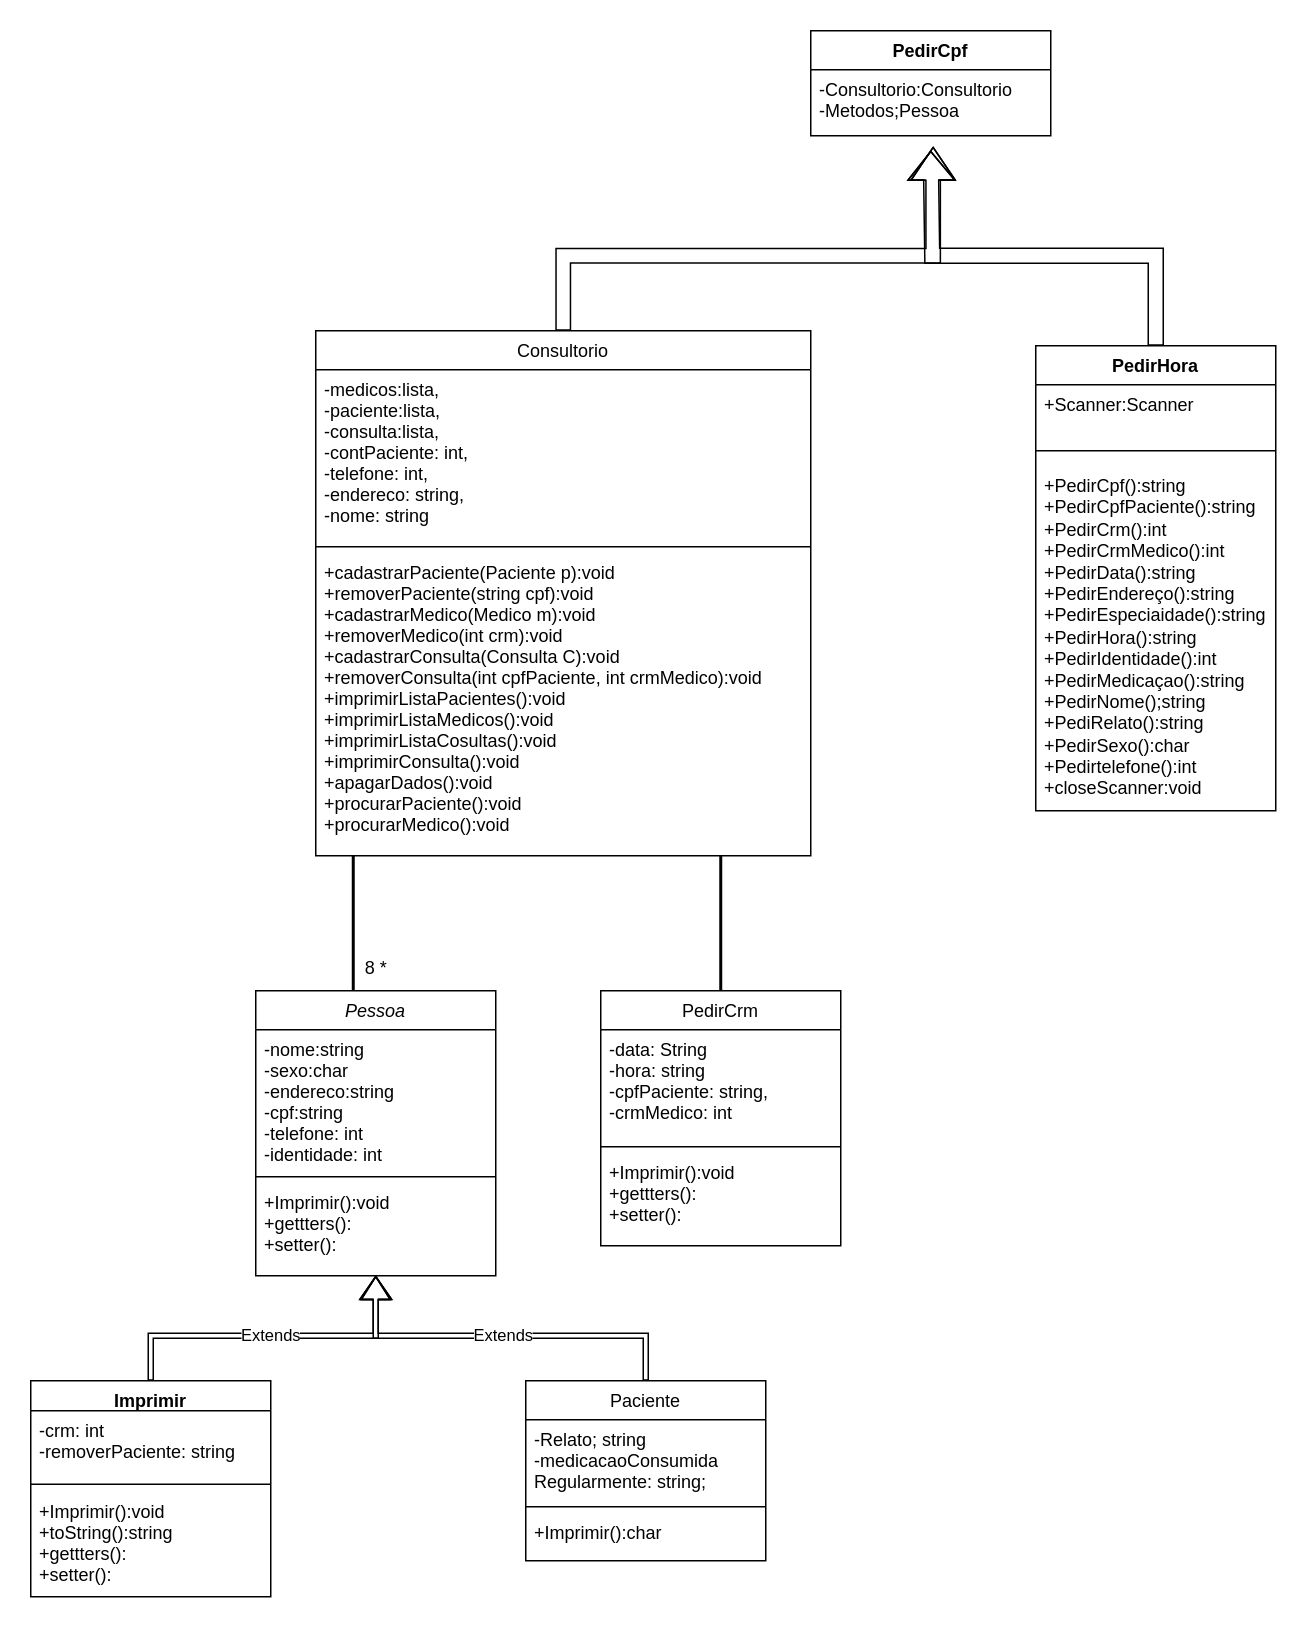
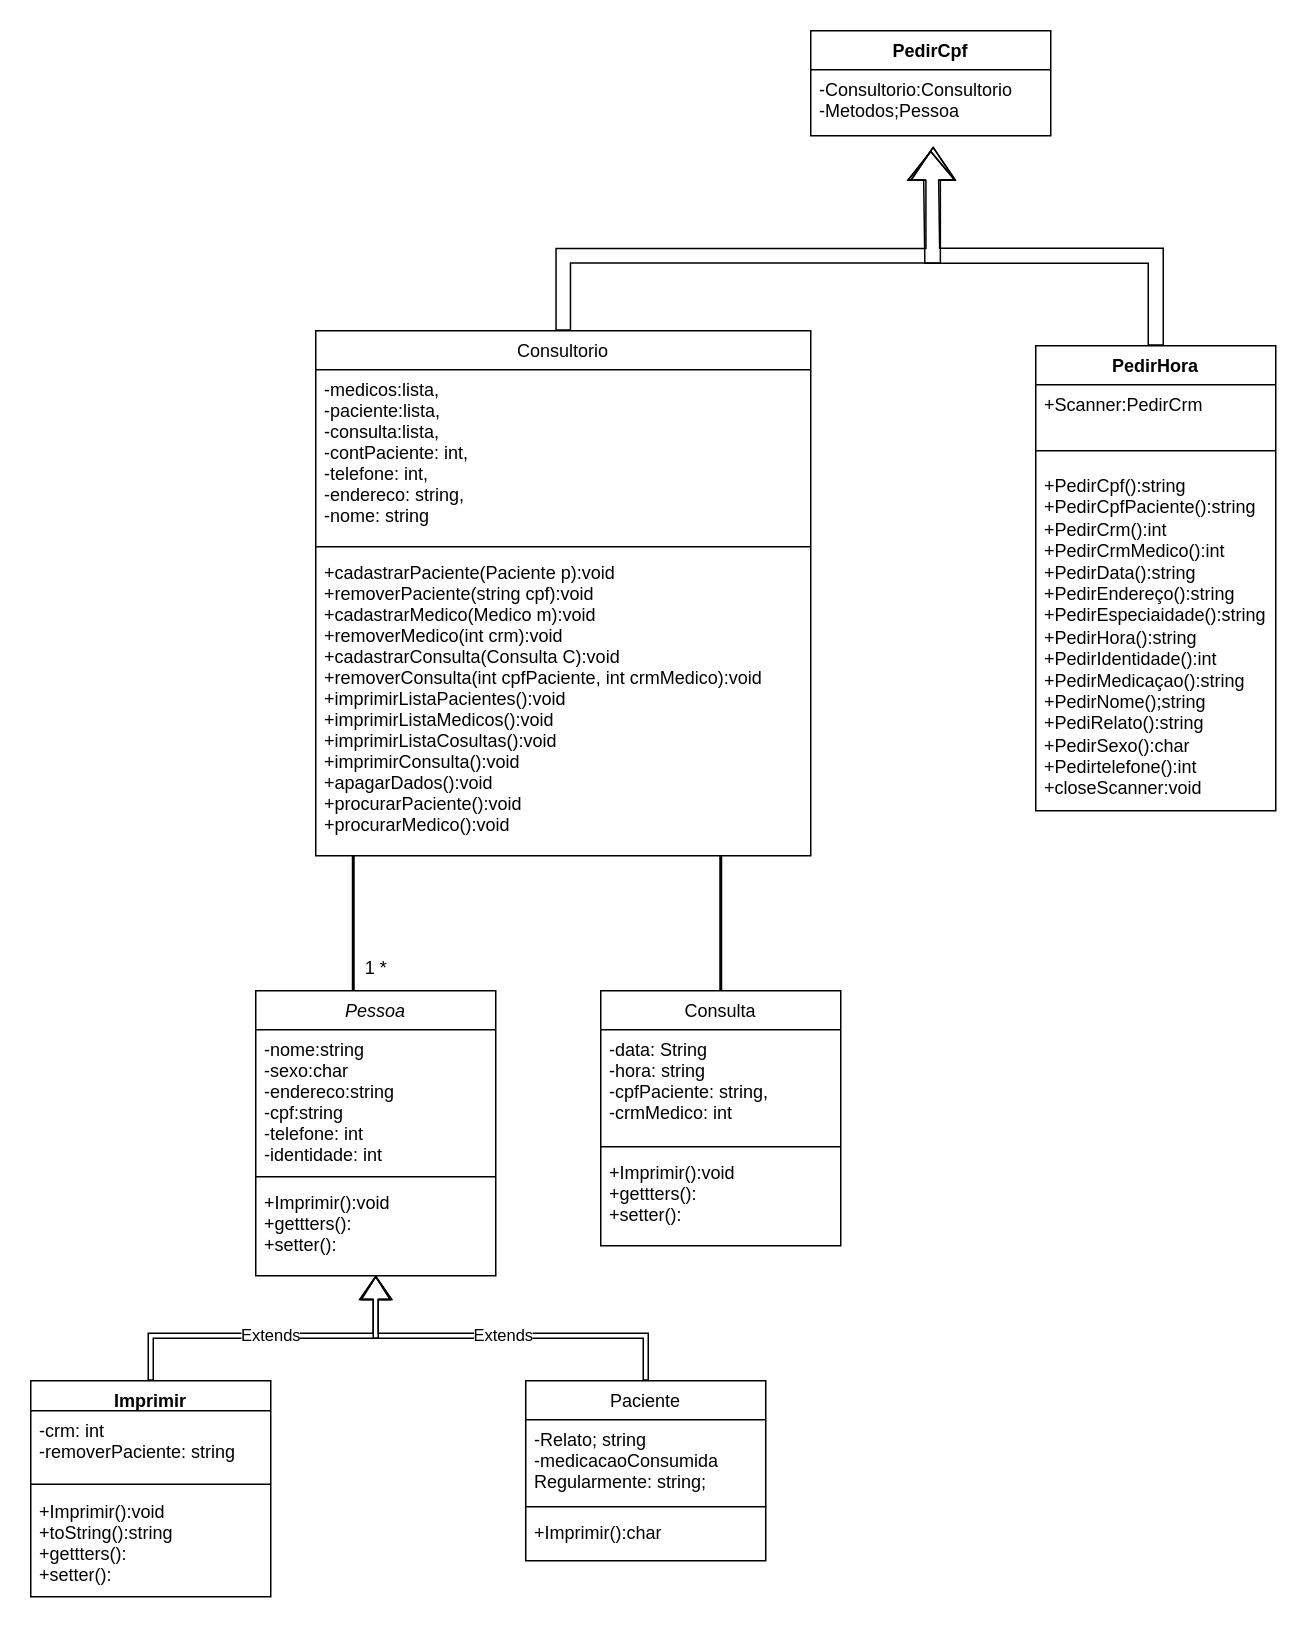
  <mxCell id="0" />
  <mxCell id="1" parent="0" />
  <mxCell id="2" value="Pessoa" style="swimlane;fontStyle=2;align=center;verticalAlign=top;childLayout=stackLayout;horizontal=1;startSize=26;horizontalStack=0;resizeParent=1;resizeLast=0;collapsible=1;marginBottom=0;rounded=0;shadow=0;strokeWidth=1;" parent="1" vertex="1"><mxGeometry x="170" y="660" width="160" height="190" as="geometry"><mxRectangle x="230" y="140" width="160" height="26" as="alternateBounds" /></mxGeometry></mxCell>
  <mxCell id="3" value="-nome:string&#10;-sexo:char&#10;-endereco:string &#10;-cpf:string&#10;-telefone: int&#10;-identidade: int" style="text;align=left;verticalAlign=top;spacingLeft=4;spacingRight=4;overflow=hidden;rotatable=0;points=[[0,0.5],[1,0.5]];portConstraint=eastwest;" parent="2" vertex="1"><mxGeometry y="26" width="160" height="94" as="geometry" /></mxCell>
  <mxCell id="4" value="" style="line;html=1;strokeWidth=1;align=left;verticalAlign=middle;spacingTop=-1;spacingLeft=3;spacingRight=3;rotatable=0;labelPosition=right;points=[];portConstraint=eastwest;" parent="2" vertex="1"><mxGeometry y="120" width="160" height="8" as="geometry" /></mxCell>
  <mxCell id="5" value="+Imprimir():void &#10;+gettters():&#10;+setter():" style="text;align=left;verticalAlign=top;spacingLeft=4;spacingRight=4;overflow=hidden;rotatable=0;points=[[0,0.5],[1,0.5]];portConstraint=eastwest;" parent="2" vertex="1"><mxGeometry y="128" width="160" height="52" as="geometry" /></mxCell>
  <mxCell id="6" value="Paciente" style="swimlane;fontStyle=0;align=center;verticalAlign=top;childLayout=stackLayout;horizontal=1;startSize=26;horizontalStack=0;resizeParent=1;resizeLast=0;collapsible=1;marginBottom=0;rounded=0;shadow=0;strokeWidth=1;" parent="1" vertex="1"><mxGeometry x="350" y="920" width="160" height="120" as="geometry"><mxRectangle x="130" y="380" width="160" height="26" as="alternateBounds" /></mxGeometry></mxCell>
  <mxCell id="7" value="-Relato; string &#10;-medicacaoConsumida&#10;Regularmente: string;" style="text;align=left;verticalAlign=top;spacingLeft=4;spacingRight=4;overflow=hidden;rotatable=0;points=[[0,0.5],[1,0.5]];portConstraint=eastwest;" parent="6" vertex="1"><mxGeometry y="26" width="160" height="54" as="geometry" /></mxCell>
  <mxCell id="8" value="" style="line;html=1;strokeWidth=1;align=left;verticalAlign=middle;spacingTop=-1;spacingLeft=3;spacingRight=3;rotatable=0;labelPosition=right;points=[];portConstraint=eastwest;" parent="6" vertex="1"><mxGeometry y="80" width="160" height="8" as="geometry" /></mxCell>
  <mxCell id="9" value="+Imprimir():char &#10;" style="text;align=left;verticalAlign=top;spacingLeft=4;spacingRight=4;overflow=hidden;rotatable=0;points=[[0,0.5],[1,0.5]];portConstraint=eastwest;" vertex="1" parent="6"><mxGeometry y="88" width="160" height="32" as="geometry" /></mxCell>
  <mxCell id="10" value="Consultorio" style="swimlane;fontStyle=0;align=center;verticalAlign=top;childLayout=stackLayout;horizontal=1;startSize=26;horizontalStack=0;resizeParent=1;resizeLast=0;collapsible=1;marginBottom=0;rounded=0;shadow=0;strokeWidth=1;" parent="1" vertex="1"><mxGeometry x="210" y="220" width="330" height="350" as="geometry"><mxRectangle x="340" y="380" width="170" height="26" as="alternateBounds" /></mxGeometry></mxCell>
  <mxCell id="11" value="-medicos:lista, &#10;-paciente:lista, &#10;-consulta:lista, &#10;-contPaciente: int, &#10;-telefone: int, &#10;-endereco: string, &#10;-nome: string&#10;" style="text;align=left;verticalAlign=top;spacingLeft=4;spacingRight=4;overflow=hidden;rotatable=0;points=[[0,0.5],[1,0.5]];portConstraint=eastwest;" parent="10" vertex="1"><mxGeometry y="26" width="330" height="114" as="geometry" /></mxCell>
  <mxCell id="12" value="" style="line;html=1;strokeWidth=1;align=left;verticalAlign=middle;spacingTop=-1;spacingLeft=3;spacingRight=3;rotatable=0;labelPosition=right;points=[];portConstraint=eastwest;" parent="10" vertex="1"><mxGeometry y="140" width="330" height="8" as="geometry" /></mxCell>
  <mxCell id="13" value="+cadastrarPaciente(Paciente p):void&#10;+removerPaciente(string cpf):void&#10;+cadastrarMedico(Medico m):void&#10;+removerMedico(int crm):void&#10;+cadastrarConsulta(Consulta C):void&#10;+removerConsulta(int cpfPaciente, int crmMedico):void&#10;+imprimirListaPacientes():void&#10;+imprimirListaMedicos():void&#10;+imprimirListaCosultas():void&#10;+imprimirConsulta():void&#10;+apagarDados():void&#10;+procurarPaciente():void&#10;+procurarMedico():void&#10;" style="text;align=left;verticalAlign=top;spacingLeft=4;spacingRight=4;overflow=hidden;rotatable=0;points=[[0,0.5],[1,0.5]];portConstraint=eastwest;" vertex="1" parent="10"><mxGeometry y="148" width="330" height="202" as="geometry" /></mxCell>
- <mxCell id="14" value="PedirCrm&#10;" style="swimlane;fontStyle=0;align=center;verticalAlign=top;childLayout=stackLayout;horizontal=1;startSize=26;horizontalStack=0;resizeParent=1;resizeLast=0;collapsible=1;marginBottom=0;rounded=0;shadow=0;strokeWidth=1;" parent="1" vertex="1"><mxGeometry x="400" y="660" width="160" height="170" as="geometry"><mxRectangle x="550" y="140" width="160" height="26" as="alternateBounds" /></mxGeometry></mxCell>
+ <mxCell id="14" value="Consulta&#10;" style="swimlane;fontStyle=0;align=center;verticalAlign=top;childLayout=stackLayout;horizontal=1;startSize=26;horizontalStack=0;resizeParent=1;resizeLast=0;collapsible=1;marginBottom=0;rounded=0;shadow=0;strokeWidth=1;" parent="1" vertex="1"><mxGeometry x="400" y="660" width="160" height="170" as="geometry"><mxRectangle x="550" y="140" width="160" height="26" as="alternateBounds" /></mxGeometry></mxCell>
  <mxCell id="15" value="-data: String&#10;-hora: string&#10;-cpfPaciente: string, &#10;-crmMedico: int" style="text;align=left;verticalAlign=top;spacingLeft=4;spacingRight=4;overflow=hidden;rotatable=0;points=[[0,0.5],[1,0.5]];portConstraint=eastwest;" parent="14" vertex="1"><mxGeometry y="26" width="160" height="74" as="geometry" /></mxCell>
  <mxCell id="16" value="" style="line;html=1;strokeWidth=1;align=left;verticalAlign=middle;spacingTop=-1;spacingLeft=3;spacingRight=3;rotatable=0;labelPosition=right;points=[];portConstraint=eastwest;" parent="14" vertex="1"><mxGeometry y="100" width="160" height="8" as="geometry" /></mxCell>
  <mxCell id="17" value="+Imprimir():void &#10;+gettters():&#10;+setter():" style="text;align=left;verticalAlign=top;spacingLeft=4;spacingRight=4;overflow=hidden;rotatable=0;points=[[0,0.5],[1,0.5]];portConstraint=eastwest;" vertex="1" parent="14"><mxGeometry y="108" width="160" height="54" as="geometry" /></mxCell>
  <mxCell id="18" value="Imprimir" style="swimlane;fontStyle=1;align=center;verticalAlign=top;childLayout=stackLayout;horizontal=1;startSize=20;horizontalStack=0;resizeParent=1;resizeParentMax=0;resizeLast=0;collapsible=1;marginBottom=0;whiteSpace=wrap;html=1;" vertex="1" parent="1"><mxGeometry x="20" y="920" width="160" height="144" as="geometry" /></mxCell>
  <mxCell id="19" value="-crm: int&amp;nbsp;&lt;br&gt;-removerPaciente: string" style="text;strokeColor=none;fillColor=none;align=left;verticalAlign=top;spacingLeft=4;spacingRight=4;overflow=hidden;rotatable=0;points=[[0,0.5],[1,0.5]];portConstraint=eastwest;whiteSpace=wrap;html=1;" vertex="1" parent="18"><mxGeometry y="20" width="160" height="44" as="geometry" /></mxCell>
  <mxCell id="20" value="" style="line;strokeWidth=1;fillColor=none;align=left;verticalAlign=middle;spacingTop=-1;spacingLeft=3;spacingRight=3;rotatable=0;labelPosition=right;points=[];portConstraint=eastwest;strokeColor=inherit;" vertex="1" parent="18"><mxGeometry y="64" width="160" height="10" as="geometry" /></mxCell>
  <mxCell id="21" value="+Imprimir():void &#10;+toString():string&#10;+gettters():&#10;+setter():" style="text;align=left;verticalAlign=top;spacingLeft=4;spacingRight=4;overflow=hidden;rotatable=0;points=[[0,0.5],[1,0.5]];portConstraint=eastwest;" vertex="1" parent="18"><mxGeometry y="74" width="160" height="70" as="geometry" /></mxCell>
  <mxCell id="22" style="edgeStyle=orthogonalEdgeStyle;shape=flexArrow;rounded=0;orthogonalLoop=1;jettySize=auto;html=1;exitX=0.5;exitY=0;exitDx=0;exitDy=0;" edge="1" parent="1" source="23"><mxGeometry relative="1" as="geometry"><mxPoint x="620" y="100" as="targetPoint" /><Array as="points"><mxPoint x="770" y="170" /><mxPoint x="621" y="170" /><mxPoint x="621" y="100" /></Array></mxGeometry></mxCell>
  <mxCell id="23" value="PedirHora" style="swimlane;fontStyle=1;align=center;verticalAlign=top;childLayout=stackLayout;horizontal=1;startSize=26;horizontalStack=0;resizeParent=1;resizeParentMax=0;resizeLast=0;collapsible=1;marginBottom=0;whiteSpace=wrap;html=1;" vertex="1" parent="1"><mxGeometry x="690" y="230" width="160" height="310" as="geometry" /></mxCell>
- <mxCell id="24" value="+Scanner:Scanner" style="text;strokeColor=none;fillColor=none;align=left;verticalAlign=top;spacingLeft=4;spacingRight=4;overflow=hidden;rotatable=0;points=[[0,0.5],[1,0.5]];portConstraint=eastwest;whiteSpace=wrap;html=1;" vertex="1" parent="23"><mxGeometry y="26" width="160" height="34" as="geometry" /></mxCell>
+ <mxCell id="24" value="+Scanner:PedirCrm" style="text;strokeColor=none;fillColor=none;align=left;verticalAlign=top;spacingLeft=4;spacingRight=4;overflow=hidden;rotatable=0;points=[[0,0.5],[1,0.5]];portConstraint=eastwest;whiteSpace=wrap;html=1;" vertex="1" parent="23"><mxGeometry y="26" width="160" height="34" as="geometry" /></mxCell>
  <mxCell id="25" value="" style="line;strokeWidth=1;fillColor=none;align=left;verticalAlign=middle;spacingTop=-1;spacingLeft=3;spacingRight=3;rotatable=0;labelPosition=right;points=[];portConstraint=eastwest;strokeColor=inherit;" vertex="1" parent="23"><mxGeometry y="60" width="160" height="20" as="geometry" /></mxCell>
  <mxCell id="26" value="+PedirCpf():string&lt;br&gt;+PedirCpfPaciente():string&lt;br&gt;+PedirCrm():int&lt;br&gt;+PedirCrmMedico():int&lt;br&gt;+PedirData():string&lt;br&gt;+PedirEndereço():string&lt;br&gt;+PedirEspeciaidade():string&lt;br&gt;+PedirHora():string&lt;br&gt;+PedirIdentidade():int&lt;br&gt;+PedirMedicaçao():string&lt;br&gt;+PedirNome();string&lt;br&gt;+PediRelato():string&lt;br&gt;+PedirSexo():char&lt;br&gt;+Pedirtelefone():int&lt;br&gt;+closeScanner:void" style="text;strokeColor=none;fillColor=none;align=left;verticalAlign=top;spacingLeft=4;spacingRight=4;overflow=hidden;rotatable=0;points=[[0,0.5],[1,0.5]];portConstraint=eastwest;whiteSpace=wrap;html=1;" vertex="1" parent="23"><mxGeometry y="80" width="160" height="230" as="geometry" /></mxCell>
  <mxCell id="27" value="PedirCpf" style="swimlane;fontStyle=1;align=center;verticalAlign=top;childLayout=stackLayout;horizontal=1;startSize=26;horizontalStack=0;resizeParent=1;resizeParentMax=0;resizeLast=0;collapsible=1;marginBottom=0;whiteSpace=wrap;html=1;" vertex="1" parent="1"><mxGeometry x="540" y="20" width="160" height="70" as="geometry" /></mxCell>
  <mxCell id="28" value="-Consultorio:Consultorio&lt;br&gt;-Metodos;Pessoa" style="text;strokeColor=none;fillColor=none;align=left;verticalAlign=top;spacingLeft=4;spacingRight=4;overflow=hidden;rotatable=0;points=[[0,0.5],[1,0.5]];portConstraint=eastwest;whiteSpace=wrap;html=1;" vertex="1" parent="27"><mxGeometry y="26" width="160" height="44" as="geometry" /></mxCell>
  <mxCell id="29" value="Extends" style="endArrow=block;endSize=4.794;endFill=0;html=1;rounded=0;shape=flexArrow;exitX=0.5;exitY=0;exitDx=0;exitDy=0;entryX=0.5;entryY=1;entryDx=0;entryDy=0;width=3.333;endWidth=17.037;" edge="1" parent="1" source="18" target="2"><mxGeometry width="160" relative="1" as="geometry"><mxPoint x="260" y="1010" as="sourcePoint" /><mxPoint x="420" y="1010" as="targetPoint" /><Array as="points"><mxPoint x="100" y="890" /><mxPoint x="250" y="890" /></Array></mxGeometry></mxCell>
  <mxCell id="30" value="Extends" style="endArrow=block;endSize=4.783;endFill=0;html=1;rounded=0;shape=flexArrow;exitX=0.5;exitY=0;exitDx=0;exitDy=0;endWidth=15;width=3.333;" edge="1" parent="1" source="6"><mxGeometry width="160" relative="1" as="geometry"><mxPoint x="260" y="1010" as="sourcePoint" /><mxPoint x="250" y="850" as="targetPoint" /><Array as="points"><mxPoint x="430" y="890" /><mxPoint x="250" y="890" /></Array></mxGeometry></mxCell>
- <mxCell id="31" value="8 *" style="text;html=1;align=center;verticalAlign=middle;resizable=0;points=[];autosize=1;strokeColor=none;fillColor=none;" vertex="1" parent="1"><mxGeometry x="230" y="630" width="40" height="30" as="geometry" /></mxCell>
+ <mxCell id="31" value="1 *" style="text;html=1;align=center;verticalAlign=middle;resizable=0;points=[];autosize=1;strokeColor=none;fillColor=none;" vertex="1" parent="1"><mxGeometry x="230" y="630" width="40" height="30" as="geometry" /></mxCell>
  <mxCell id="32" value="" style="line;strokeWidth=2;direction=south;html=1;" vertex="1" parent="1"><mxGeometry x="230" y="570" width="10" height="90" as="geometry" /></mxCell>
  <mxCell id="33" value="" style="line;strokeWidth=2;direction=south;html=1;" vertex="1" parent="1"><mxGeometry x="475" y="570" width="10" height="90" as="geometry" /></mxCell>
  <mxCell id="34" style="edgeStyle=orthogonalEdgeStyle;shape=flexArrow;rounded=0;orthogonalLoop=1;jettySize=auto;html=1;exitX=0.5;exitY=0;exitDx=0;exitDy=0;entryX=0.51;entryY=1.165;entryDx=0;entryDy=0;entryPerimeter=0;width=9.615;endSize=6.973;endWidth=18.994;" edge="1" parent="1" source="10" target="28"><mxGeometry relative="1" as="geometry"><Array as="points"><mxPoint x="375" y="170" /><mxPoint x="622" y="170" /></Array></mxGeometry></mxCell>
